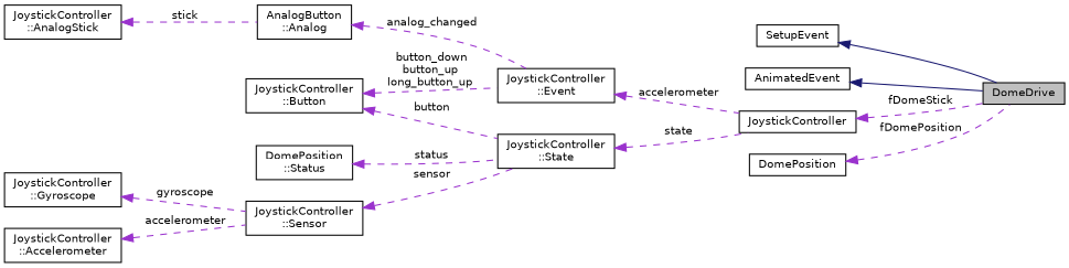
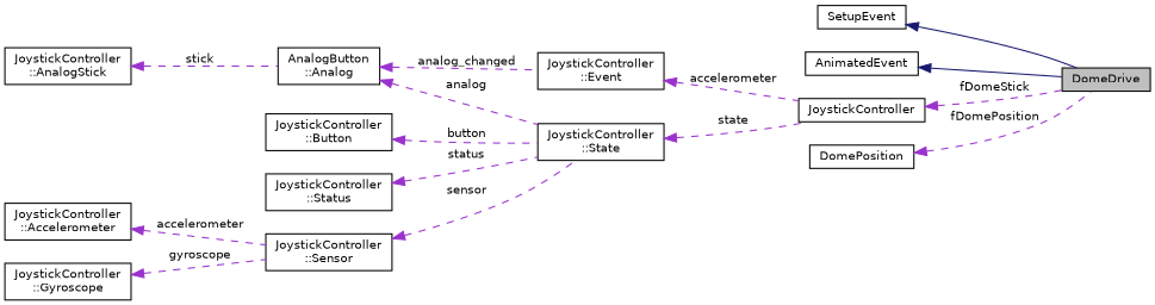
  digraph {
    rankdir=LR
    node [color=black fillcolor=white fontname=Helvetica fontsize=10 shape=record style=filled]
    edge [color=darkorchid3 dir=back fontname=Helvetica fontsize=10 labelfontname=Helvetica labelfontsize=10 style=dashed]
    n1 [fillcolor=grey75 fontcolor=black height=0.2 label=DomeDrive width=0.4]
    n2 [height=0.2 label=SetupEvent width=0.4]
    n3 [height=0.2 label=AnimatedEvent width=0.4]
    n4 [height=0.2 label=JoystickController width=0.4]
    n5 [height=0.2 label="JoystickController\l::State" width=0.4]
    n6 [height=0.2 label="AnalogButton\l::Analog" width=0.4]
    n7 [height=0.2 label="JoystickController\l::Event" width=0.4]
    n8 [height=0.2 label="JoystickController\l::AnalogStick" width=0.4]
    n9 [height=0.2 label="JoystickController\l::Button" width=0.4]
-   n10 [height=0.2 label="DomePosition\l::Status" width=0.4]
+   n10 [height=0.2 label="JoystickController\l::Status" width=0.4]
    n11 [height=0.2 label="JoystickController\l::Sensor" width=0.4]
    n12 [height=0.2 label="JoystickController\l::Accelerometer" width=0.4]
    n13 [height=0.2 label="JoystickController\l::Gyroscope" width=0.4]
    n14 [height=0.2 label=DomePosition width=0.4]
    n2 -> n1 [color=midnightblue style=solid]
    n3 -> n1 [color=midnightblue style=solid]
    n4 -> n1 [label=" fDomeStick"]
    n5 -> n4 [label=" state"]
+   n6 -> n5 [label=" analog"]
    n6 -> n7 [label=" analog_changed"]
    n7 -> n4 [label=" accelerometer"]
    n8 -> n6 [label=" stick"]
    n9 -> n5 [label=" button"]
-   n9 -> n7 [label=" button_down\nbutton_up\nlong_button_up"]
    n10 -> n5 [label=" status"]
    n11 -> n5 [label=" sensor"]
    n12 -> n11 [label=" accelerometer"]
    n13 -> n11 [label=" gyroscope"]
    n14 -> n1 [label=" fDomePosition"]
  }
